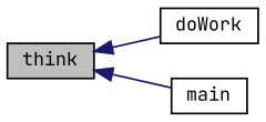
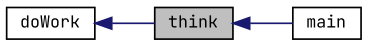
  digraph {
    fontname="JetBrains Mono"
    rankdir=LR
    node [color=black fillcolor=white fontname="JetBrains Mono" fontsize=10 shape=record style=filled]
    edge [color=midnightblue dir=back fontname="JetBrains Mono" fontsize=10 labelfontname=FreeSans labelfontsize=10 style=solid]
    n1 [fillcolor=grey75 fontcolor=black height=0.2 label=think width=0.4]
    n2 [height=0.2 label=doWork width=0.4]
    n3 [height=0.2 label=main width=0.4]
-   n1 -> n2
+   n2 -> n1
    n1 -> n3
  }
